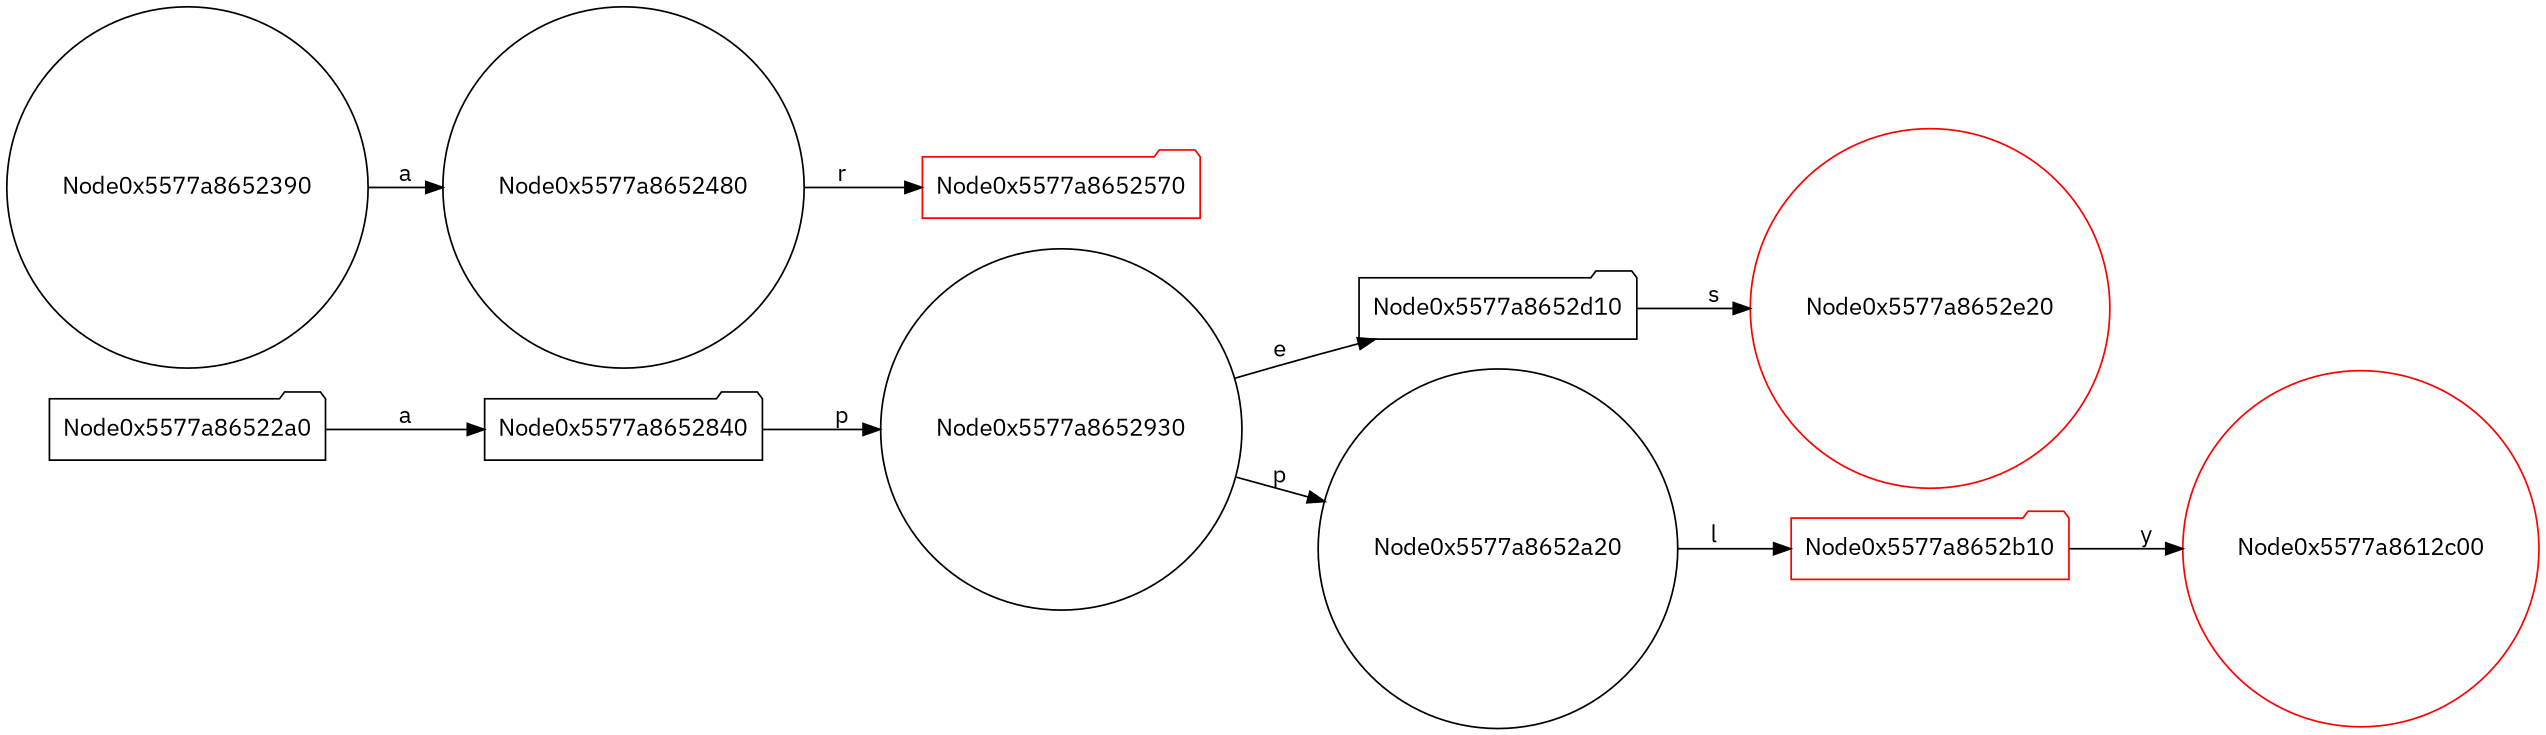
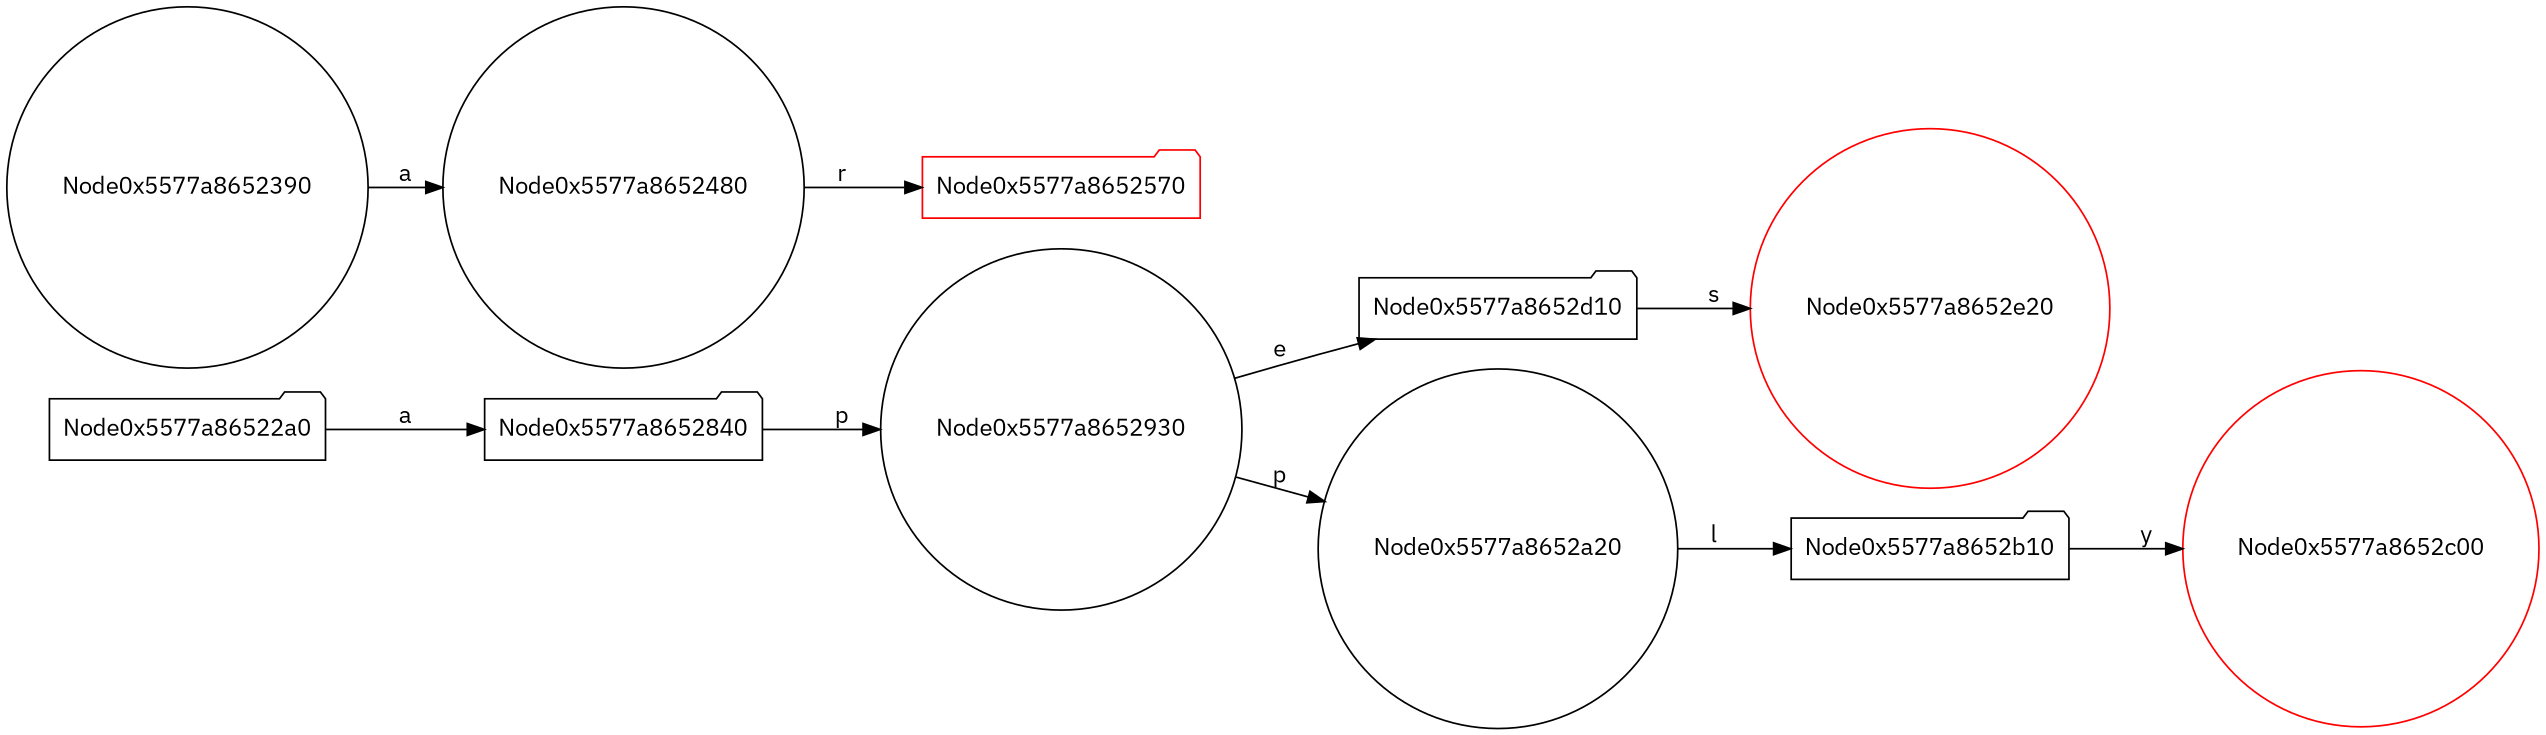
  digraph {
    fontname="IBM Plex Sans"
    rankdir=LR
    node [fontname="IBM Plex Sans" shape=circle]
    edge [fontname="IBM Plex Sans"]
    Node0x5577a86522a0 [shape=folder]
    Node0x5577a8652840 [shape=folder]
    Node0x5577a8652930
    Node0x5577a8652390
    Node0x5577a8652480
    Node0x5577a8652d10 [color=black shape=folder]
    Node0x5577a8652a20
    Node0x5577a8652570 [color=red shape=folder]
    Node0x5577a8652e20 [color=red]
-   Node0x5577a8652b10 [shape=folder color=red]
-   Node0x5577a8652c00 [color=red label=Node0x5577a8612c00]
+   Node0x5577a8652b10 [shape=folder]
+   Node0x5577a8652c00 [color=red]
    Node0x5577a86522a0 -> Node0x5577a8652840 [label=a]
    Node0x5577a8652840 -> Node0x5577a8652930 [label=p]
    Node0x5577a8652930 -> Node0x5577a8652d10 [label=e]
    Node0x5577a8652930 -> Node0x5577a8652a20 [label=p]
    Node0x5577a8652390 -> Node0x5577a8652480 [label=a]
    Node0x5577a8652480 -> Node0x5577a8652570 [label=r]
    Node0x5577a8652d10 -> Node0x5577a8652e20 [label=s]
    Node0x5577a8652a20 -> Node0x5577a8652b10 [label=l]
    Node0x5577a8652b10 -> Node0x5577a8652c00 [label=y]
  }
